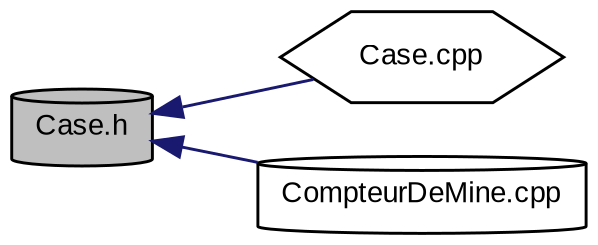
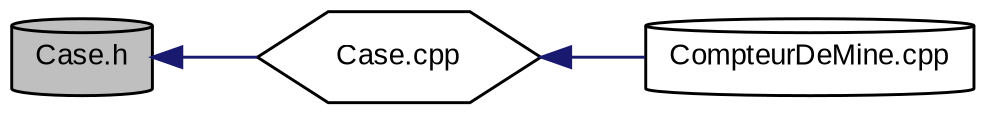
  digraph {
    fontname="Liberation Sans"
    rankdir=LR
    node [color=black fillcolor=white fontname="Liberation Sans" fontsize=10 shape=cylinder style=filled]
    edge [color=midnightblue dir=back fontname="Liberation Sans" fontsize=10 labelfontname=Helvetica labelfontsize=10 style=solid]
    n1 [fillcolor=grey75 fontcolor=black height=0.2 label="Case.h" width=0.4]
    n2 [height=0.2 label="Case.cpp" shape=hexagon width=0.4]
    n3 [height=0.2 label="CompteurDeMine.cpp" width=0.4]
    n1 -> n2
-   n1 -> n3
+   n2 -> n3
  }
